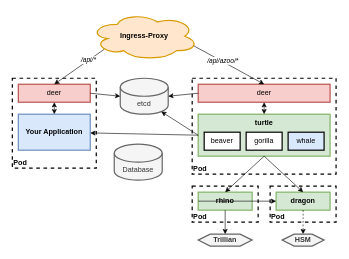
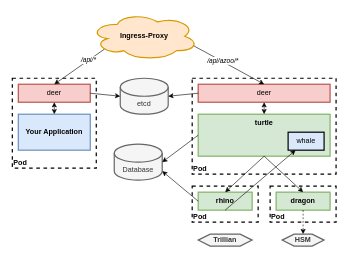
  <mxCell id="0" />
  <mxCell id="1" parent="0" />
  <mxCell id="2" value="" style="group" parent="1" vertex="1" connectable="0"><mxGeometry x="320" y="130" width="240" height="160" as="geometry" /></mxCell>
  <mxCell id="3" value="&lt;b&gt;Pod&lt;/b&gt;" style="rounded=0;whiteSpace=wrap;html=1;dashed=1;strokeWidth=2;align=left;verticalAlign=bottom;" parent="2" vertex="1"><mxGeometry width="240" height="160" as="geometry" /></mxCell>
  <mxCell id="4" value="turtle" style="rounded=0;whiteSpace=wrap;html=1;verticalAlign=top;fontStyle=1;fillColor=#d5e8d4;strokeColor=#82b366;strokeWidth=2;" parent="2" vertex="1"><mxGeometry x="10" y="60" width="220" height="70" as="geometry" /></mxCell>
- <mxCell id="5" value="beaver" style="rounded=0;whiteSpace=wrap;html=1;strokeWidth=2;verticalAlign=top;" parent="2" vertex="1"><mxGeometry x="20" y="90" width="60" height="30" as="geometry" /></mxCell>
  <mxCell id="6" value="whale" style="rounded=0;whiteSpace=wrap;html=1;strokeWidth=2;verticalAlign=top;fillColor=#dae8fc;" parent="2" vertex="1"><mxGeometry x="160" y="90" width="60" height="30" as="geometry" /></mxCell>
- <mxCell id="7" value="gorilla" style="rounded=0;whiteSpace=wrap;html=1;strokeWidth=2;verticalAlign=top;" parent="2" vertex="1"><mxGeometry x="90" y="90" width="60" height="30" as="geometry" /></mxCell>
  <mxCell id="8" value="deer" style="rounded=0;whiteSpace=wrap;html=1;strokeWidth=2;verticalAlign=middle;fillColor=#f8cecc;strokeColor=#b85450;" parent="2" vertex="1"><mxGeometry x="10" y="10" width="220" height="30" as="geometry" /></mxCell>
  <mxCell id="9" value="" style="endArrow=classic;startArrow=classic;html=1;entryX=0.5;entryY=1;entryDx=0;entryDy=0;exitX=0.5;exitY=0;exitDx=0;exitDy=0;" parent="2" source="4" target="8" edge="1"><mxGeometry x="10" y="10" width="50" height="50" as="geometry"><mxPoint x="280" y="-75" as="sourcePoint" /><mxPoint x="330" y="-125" as="targetPoint" /></mxGeometry></mxCell>
  <mxCell id="10" value="etcd" style="shape=cylinder3;whiteSpace=wrap;html=1;boundedLbl=1;backgroundOutline=1;size=15;strokeWidth=2;verticalAlign=middle;fillColor=#f5f5f5;strokeColor=#666666;fontColor=#333333;" parent="1" vertex="1"><mxGeometry x="200" y="130" width="80" height="60" as="geometry" /></mxCell>
  <mxCell id="11" value="" style="group;fillColor=#ffffff;" parent="1" vertex="1" connectable="0"><mxGeometry x="20" y="130" width="140" height="150" as="geometry" /></mxCell>
  <mxCell id="12" value="Pod" style="rounded=0;whiteSpace=wrap;html=1;strokeWidth=2;verticalAlign=bottom;fillColor=none;dashed=1;align=left;fontStyle=1" parent="11" vertex="1"><mxGeometry width="140" height="150" as="geometry" /></mxCell>
  <mxCell id="13" value="Your Application" style="rounded=0;whiteSpace=wrap;html=1;strokeWidth=2;verticalAlign=middle;fillColor=#dae8fc;strokeColor=#6c8ebf;fontStyle=1" parent="11" vertex="1"><mxGeometry x="10" y="60" width="120" height="60" as="geometry" /></mxCell>
  <mxCell id="14" value="deer" style="rounded=0;whiteSpace=wrap;html=1;strokeWidth=2;verticalAlign=middle;fillColor=#f8cecc;strokeColor=#b85450;" parent="11" vertex="1"><mxGeometry x="10" y="10" width="120" height="30" as="geometry" /></mxCell>
  <mxCell id="15" value="" style="endArrow=classic;startArrow=classic;html=1;entryX=0.5;entryY=1;entryDx=0;entryDy=0;exitX=0.5;exitY=0;exitDx=0;exitDy=0;" parent="11" source="13" target="14" edge="1"><mxGeometry width="50" height="50" relative="1" as="geometry"><mxPoint x="230" y="110" as="sourcePoint" /><mxPoint x="280" y="60" as="targetPoint" /></mxGeometry></mxCell>
  <mxCell id="16" value="Database" style="shape=cylinder3;whiteSpace=wrap;html=1;boundedLbl=1;backgroundOutline=1;size=15;strokeWidth=2;fillColor=#f5f5f5;align=center;verticalAlign=middle;strokeColor=#666666;fontColor=#333333;" parent="1" vertex="1"><mxGeometry x="190" y="240" width="80" height="60" as="geometry" /></mxCell>
  <mxCell id="17" value="Ingress-Proxy" style="ellipse;shape=cloud;whiteSpace=wrap;html=1;strokeWidth=2;fillColor=#ffe6cc;align=center;verticalAlign=middle;strokeColor=#d79b00;fontStyle=1" parent="1" vertex="1"><mxGeometry x="150" y="20" width="180" height="80" as="geometry" /></mxCell>
  <mxCell id="18" value="" style="endArrow=classic;html=1;exitX=0.13;exitY=0.77;exitDx=0;exitDy=0;exitPerimeter=0;entryX=0.5;entryY=0;entryDx=0;entryDy=0;" parent="1" source="17" target="14" edge="1"><mxGeometry width="50" height="50" relative="1" as="geometry"><mxPoint x="10" y="60" as="sourcePoint" /><mxPoint x="60" y="10" as="targetPoint" /></mxGeometry></mxCell>
  <mxCell id="19" value="/api/*" style="edgeLabel;html=1;align=center;verticalAlign=middle;resizable=0;points=[];fontStyle=2" parent="18" vertex="1" connectable="0"><mxGeometry x="-0.336" y="2" relative="1" as="geometry"><mxPoint y="-3" as="offset" /></mxGeometry></mxCell>
  <mxCell id="20" value="" style="endArrow=classic;html=1;exitX=1;exitY=0.5;exitDx=0;exitDy=0;entryX=0;entryY=0.5;entryDx=0;entryDy=0;entryPerimeter=0;" parent="1" source="14" target="10" edge="1"><mxGeometry width="50" height="50" relative="1" as="geometry"><mxPoint x="180" y="120" as="sourcePoint" /><mxPoint x="230" y="70" as="targetPoint" /></mxGeometry></mxCell>
  <mxCell id="21" value="" style="endArrow=classic;html=1;exitX=0.96;exitY=0.7;exitDx=0;exitDy=0;exitPerimeter=0;entryX=0.5;entryY=0;entryDx=0;entryDy=0;" parent="1" source="17" target="8" edge="1"><mxGeometry width="50" height="50" relative="1" as="geometry"><mxPoint x="175.6" y="41.6" as="sourcePoint" /><mxPoint x="60" y="140" as="targetPoint" /></mxGeometry></mxCell>
  <mxCell id="22" value="/api/azoo/*" style="edgeLabel;html=1;align=center;verticalAlign=middle;resizable=0;points=[];fontStyle=2" parent="21" vertex="1" connectable="0"><mxGeometry x="-0.464" relative="1" as="geometry"><mxPoint x="16" y="7" as="offset" /></mxGeometry></mxCell>
- <mxCell id="23" value="" style="endArrow=classic;html=1;exitX=0;exitY=0.5;exitDx=0;exitDy=0;" parent="1" source="4" target="13" edge="1"><mxGeometry width="50" height="50" relative="1" as="geometry"><mxPoint x="440" y="300" as="sourcePoint" /><mxPoint x="250" y="470" as="targetPoint" /></mxGeometry></mxCell>
- <mxCell id="24" value="" style="endArrow=classic;html=1;exitX=0;exitY=0.5;exitDx=0;exitDy=0;entryX=0.855;entryY=1;entryDx=0;entryDy=-4.35;entryPerimeter=0;" parent="1" source="4" target="10" edge="1"><mxGeometry width="50" height="50" relative="1" as="geometry"><mxPoint x="500" y="280" as="sourcePoint" /><mxPoint x="460" y="240" as="targetPoint" /></mxGeometry></mxCell>
+ <mxCell id="23" value="" style="endArrow=classic;html=1;entryX=1;entryY=0.5;entryDx=0;entryDy=0;entryPerimeter=0;exitX=0;exitY=0.5;exitDx=0;exitDy=0;" parent="1" source="4" target="16" edge="1"><mxGeometry width="50" height="50" relative="1" as="geometry"><mxPoint x="440" y="300" as="sourcePoint" /><mxPoint x="250" y="470" as="targetPoint" /></mxGeometry></mxCell>
  <mxCell id="25" value="" style="endArrow=classic;html=1;exitX=0;exitY=0.5;exitDx=0;exitDy=0;entryX=1;entryY=0.5;entryDx=0;entryDy=0;entryPerimeter=0;" parent="1" source="8" target="10" edge="1"><mxGeometry width="50" height="50" relative="1" as="geometry"><mxPoint x="400" y="255" as="sourcePoint" /><mxPoint x="500" y="245" as="targetPoint" /></mxGeometry></mxCell>
  <mxCell id="26" value="" style="group;fillColor=#ffffff;" parent="1" vertex="1" connectable="0"><mxGeometry x="320" y="310" width="110" height="100" as="geometry" /></mxCell>
  <mxCell id="27" value="Pod" style="rounded=0;whiteSpace=wrap;html=1;strokeWidth=2;verticalAlign=bottom;fillColor=none;dashed=1;align=left;fontStyle=1" parent="26" vertex="1"><mxGeometry width="110" height="60" as="geometry" /></mxCell>
  <mxCell id="28" value="rhino" style="rounded=0;whiteSpace=wrap;html=1;verticalAlign=middle;fontStyle=1;fillColor=#d5e8d4;strokeColor=#82b366;strokeWidth=2;" parent="26" vertex="1"><mxGeometry x="10" y="10" width="90" height="30" as="geometry" /></mxCell>
  <mxCell id="29" value="&lt;b&gt;Trillian&lt;/b&gt;" style="shape=hexagon;perimeter=hexagonPerimeter2;whiteSpace=wrap;html=1;fixedSize=1;strokeWidth=2;fillColor=#f5f5f5;align=center;verticalAlign=middle;strokeColor=#666666;fontColor=#333333;" parent="26" vertex="1"><mxGeometry x="10" y="80" width="90" height="20" as="geometry" /></mxCell>
- <mxCell id="30" value="" style="endArrow=classic;html=1;exitX=0.5;exitY=1;exitDx=0;exitDy=0;entryX=0.5;entryY=0;entryDx=0;entryDy=0;" parent="26" source="28" target="29" edge="1"><mxGeometry x="110" y="10" width="50" height="50" as="geometry"><mxPoint x="195" y="50" as="sourcePoint" /><mxPoint x="195" y="90" as="targetPoint" /></mxGeometry></mxCell>
+ <mxCell id="30" value="" style="endArrow=classic;html=1;exitX=0.5;exitY=1;exitDx=0;exitDy=0;" parent="26" source="28" target="6" edge="1"><mxGeometry x="110" y="10" width="50" height="50" as="geometry"><mxPoint x="195" y="50" as="sourcePoint" /><mxPoint x="195" y="90" as="targetPoint" /></mxGeometry></mxCell>
  <mxCell id="31" value="" style="endArrow=classic;html=1;entryX=0.5;entryY=0;entryDx=0;entryDy=0;exitX=0.5;exitY=1;exitDx=0;exitDy=0;" parent="1" source="4" target="28" edge="1"><mxGeometry width="50" height="50" relative="1" as="geometry"><mxPoint x="410" y="350" as="sourcePoint" /><mxPoint x="150" y="340" as="targetPoint" /></mxGeometry></mxCell>
  <mxCell id="32" value="" style="group" parent="1" vertex="1" connectable="0"><mxGeometry x="450" y="310" width="110" height="100" as="geometry" /></mxCell>
  <mxCell id="33" value="Pod" style="rounded=0;whiteSpace=wrap;html=1;strokeWidth=2;verticalAlign=bottom;dashed=1;align=left;fontStyle=1" parent="32" vertex="1"><mxGeometry width="110" height="60" as="geometry" /></mxCell>
  <mxCell id="34" value="dragon" style="rounded=0;whiteSpace=wrap;html=1;verticalAlign=middle;fontStyle=1;fillColor=#d5e8d4;strokeColor=#82b366;strokeWidth=2;" parent="32" vertex="1"><mxGeometry x="10" y="10" width="90" height="30" as="geometry" /></mxCell>
  <mxCell id="35" value="" style="endArrow=classic;html=1;exitX=0.5;exitY=1;exitDx=0;exitDy=0;entryX=0.5;entryY=0;entryDx=0;entryDy=0;dashed=1;" parent="32" source="34" target="36" edge="1"><mxGeometry x="-30" width="50" height="50" as="geometry"><mxPoint x="-60" y="190" as="sourcePoint" /><mxPoint x="40" y="100" as="targetPoint" /></mxGeometry></mxCell>
  <mxCell id="36" value="&lt;b&gt;HSM&lt;/b&gt;" style="shape=hexagon;perimeter=hexagonPerimeter2;whiteSpace=wrap;html=1;fixedSize=1;strokeWidth=2;fillColor=#f5f5f5;align=center;verticalAlign=middle;strokeColor=#666666;fontColor=#333333;" parent="32" vertex="1"><mxGeometry x="20" y="80" width="70" height="20" as="geometry" /></mxCell>
  <mxCell id="37" value="" style="endArrow=classic;html=1;exitX=0.5;exitY=1;exitDx=0;exitDy=0;entryX=0.5;entryY=0;entryDx=0;entryDy=0;" parent="1" source="4" target="34" edge="1"><mxGeometry width="50" height="50" relative="1" as="geometry"><mxPoint x="620" y="440" as="sourcePoint" /><mxPoint x="670" y="390" as="targetPoint" /></mxGeometry></mxCell>
- <mxCell id="38" value="" style="endArrow=classic;html=1;exitX=0;exitY=0.5;exitDx=0;exitDy=0;" parent="1" source="28" target="34" edge="1"><mxGeometry width="50" height="50" relative="1" as="geometry"><mxPoint x="340" y="235" as="sourcePoint" /><mxPoint x="290" y="270" as="targetPoint" /></mxGeometry></mxCell>
+ <mxCell id="38" value="" style="endArrow=classic;html=1;entryX=1;entryY=1;entryDx=0;entryDy=-15;entryPerimeter=0;exitX=0;exitY=0.5;exitDx=0;exitDy=0;" parent="1" source="28" target="16" edge="1"><mxGeometry width="50" height="50" relative="1" as="geometry"><mxPoint x="340" y="235" as="sourcePoint" /><mxPoint x="290" y="270" as="targetPoint" /></mxGeometry></mxCell>
